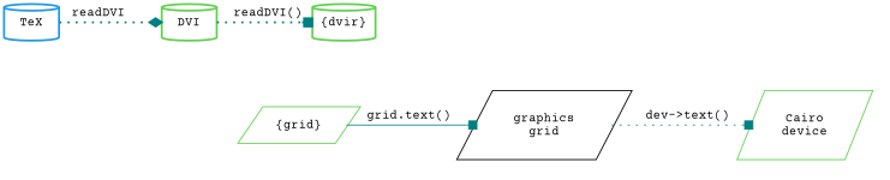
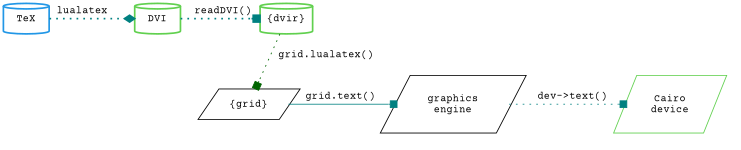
  digraph {
    fontname="Courier Prime"
    node [fillcolor=white fontcolor=black fontname="Courier Prime" fontsize=12 shape=cylinder style=filled]
    edge [arrowhead=box color=teal fontcolor=black fontname="Courier Prime" fontsize=12 style=dotted]
    n1 [color="#2297E6" label=TeX penwidth=2]
    n2 [color="#61D04F" label=DVI penwidth=2]
    n3 [color="#61D04F" label="{dvir}" penwidth=2]
    origin [style=invis shape=""]
-   n5 [label="graphics\ngrid" shape=parallelogram]
+   n5 [label="graphics\nengine" shape=parallelogram]
    n6 [color="#61D04F" label="Cairo\ndevice" shape=parallelogram]
-   n7 [label="{grid}" shape=parallelogram color="#61D04F"]
+   n7 [label="{grid}" shape=parallelogram]
    subgraph sub_1 {
      rank=same
      n1
      n2
      n3
    }
    subgraph cluster_2 {
      color=none
      subgraph sub_3 {
        color=none
        rank=same
        origin
        n5
        n6
        n7
      }
    }
-   n1 -> n2 [arrowhead=diamond label="readDVI   " penwidth=2]
+   n1 -> n2 [arrowhead=diamond label="lualatex   " penwidth=2]
    n2 -> n3 [label=" readDVI()" penwidth=2]
+   n3 -> n7 [color=darkgreen label=" grid.lualatex()"]
    origin -> n1 [style=invis arrowhead="" color=""]
    origin -> n7 [style=invis arrowhead="" color=""]
    n5 -> n6 [label=" dev->text()"]
    n7 -> n5 [label="grid.text()" style=solid]
  }
